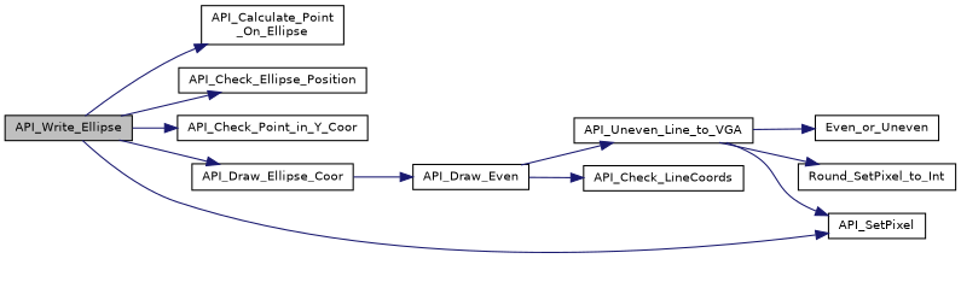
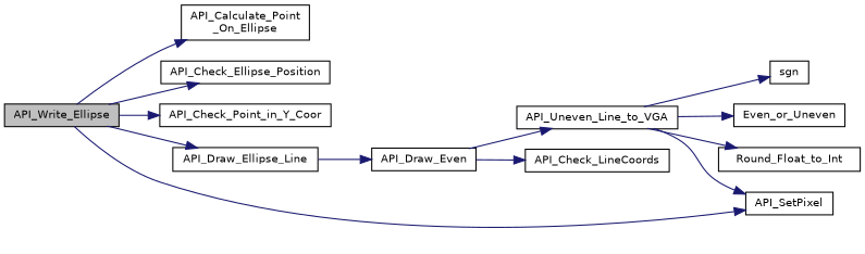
  digraph {
    rankdir=LR
    node [color=black fillcolor=white fontname=Helvetica fontsize=10 shape=record style=filled]
    edge [color=midnightblue fontname=Helvetica fontsize=10 labelfontname=Helvetica labelfontsize=10 style=solid]
    n1 [fillcolor=grey75 fontcolor=black height=0.2 label=API_Write_Ellipse width=0.4]
    n2 [height=0.2 label="API_Calculate_Point\l_On_Ellipse" width=0.4]
    n3 [height=0.2 label=API_Check_Ellipse_Position width=0.4]
    n4 [height=0.2 label=API_Check_Point_in_Y_Coor width=0.4]
-   n5 [height=0.2 label=API_Draw_Ellipse_Coor width=0.4]
+   n5 [height=0.2 label=API_Draw_Ellipse_Line width=0.4]
    n6 [height=0.2 label=API_SetPixel width=0.4]
    n7 [height=0.2 label=API_Draw_Even width=0.4]
    n8 [height=0.2 label=API_Check_LineCoords width=0.4]
    n9 [height=0.2 label=API_Uneven_Line_to_VGA width=0.4]
    n10 [height=0.2 label=Even_or_Uneven width=0.4]
-   n11 [height=0.2 label=Round_SetPixel_to_Int width=0.4]
+   n11 [height=0.2 label=Round_Float_to_Int width=0.4]
+   n12 [height=0.2 label=sgn width=0.4]
    n1 -> n2
    n1 -> n3
    n1 -> n4
    n1 -> n5
    n1 -> n6
    n5 -> n7
    n7 -> n8
    n7 -> n9
    n9 -> n6
    n9 -> n10
    n9 -> n11
+   n9 -> n12
  }
